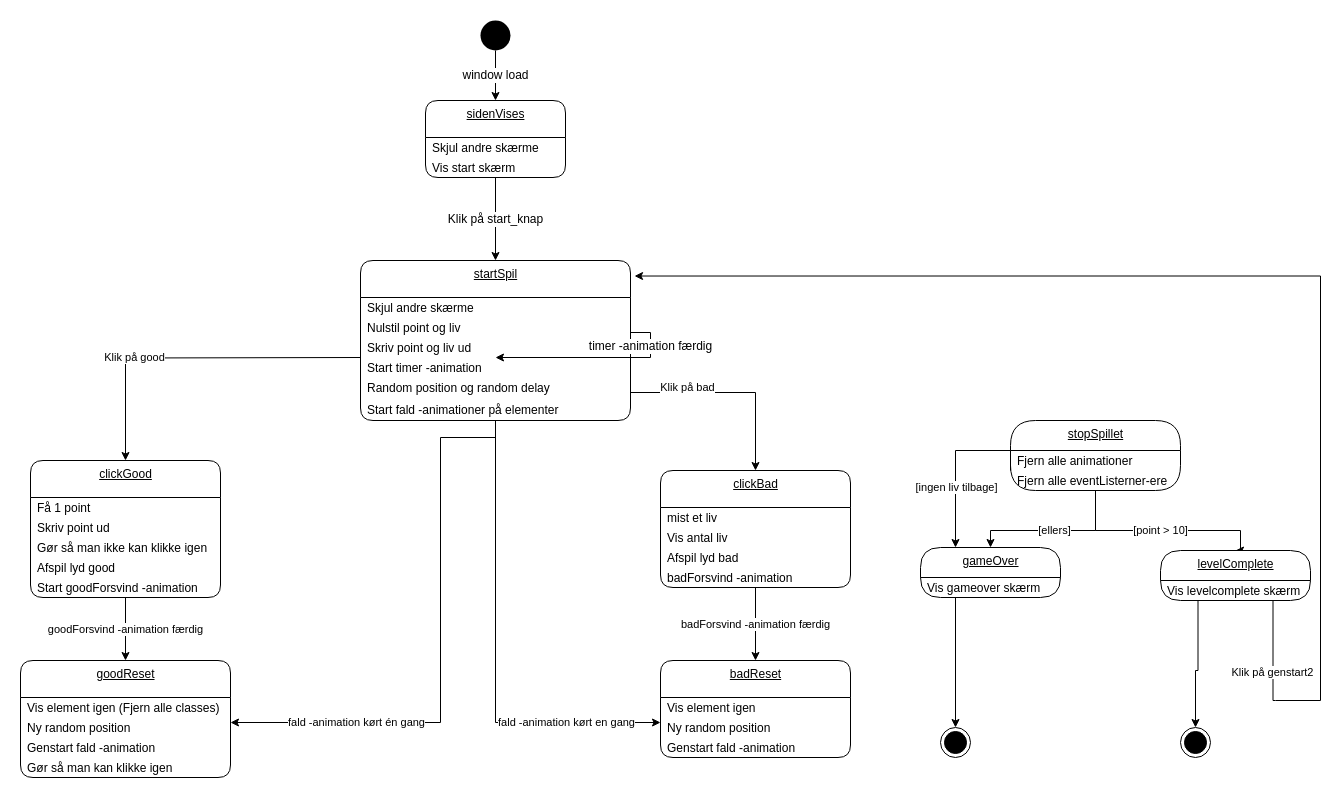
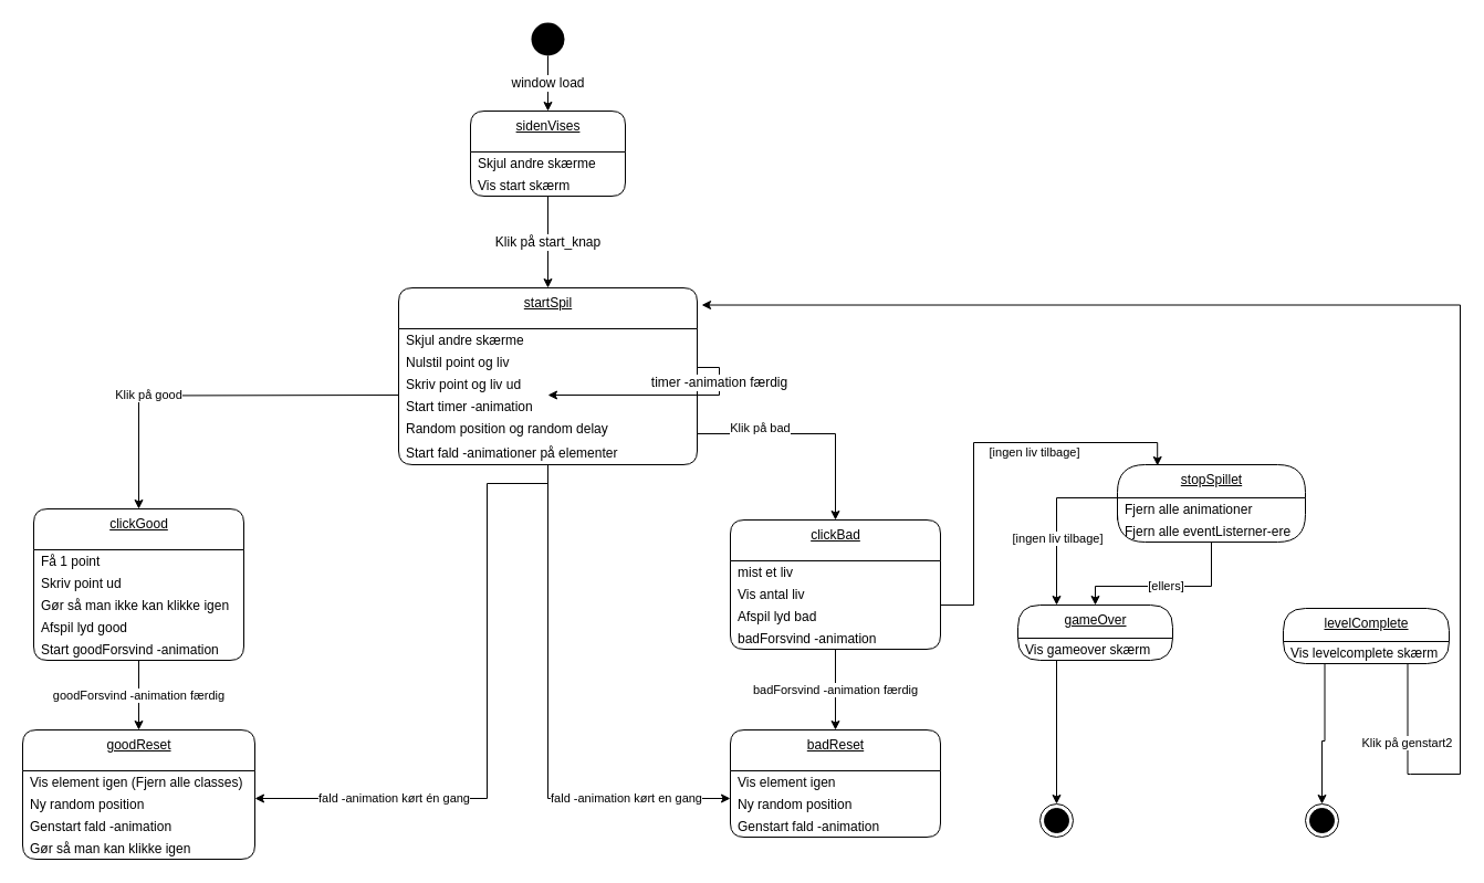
  <mxCell id="0" />
  <mxCell id="1" parent="0" />
  <mxCell id="2" value="&lt;span style=&quot;font-size: 12px&quot;&gt;window load&lt;/span&gt;" style="edgeStyle=orthogonalEdgeStyle;rounded=0;orthogonalLoop=1;jettySize=auto;html=1;exitX=0.5;exitY=1;exitDx=0;exitDy=0;entryX=0.5;entryY=0;entryDx=0;entryDy=0;" parent="1" source="3" target="18" edge="1"><mxGeometry relative="1" as="geometry"><mxPoint x="280" y="100" as="targetPoint" /></mxGeometry></mxCell>
  <mxCell id="3" value="" style="ellipse;fillColor=#000000;strokeColor=none;" parent="1" vertex="1"><mxGeometry x="480" width="30" height="30" as="geometry" y="20" /></mxCell>
  <mxCell id="4" value="startSpil" style="swimlane;fontStyle=4;align=center;verticalAlign=top;childLayout=stackLayout;horizontal=1;startSize=37;horizontalStack=0;resizeParent=1;resizeParentMax=0;resizeLast=0;collapsible=0;marginBottom=0;html=1;rounded=1;absoluteArcSize=1;arcSize=25;" parent="1" vertex="1"><mxGeometry x="360" y="260" width="270" height="160" as="geometry" /></mxCell>
  <mxCell id="5" value="Skjul andre skærme" style="fillColor=none;strokeColor=none;align=left;verticalAlign=middle;spacingLeft=5;" parent="4" vertex="1"><mxGeometry y="37" width="270" height="20" as="geometry" /></mxCell>
  <mxCell id="6" value="Nulstil point og liv" style="fillColor=none;strokeColor=none;align=left;verticalAlign=middle;spacingLeft=5;" parent="4" vertex="1"><mxGeometry y="57" width="270" height="20" as="geometry" /></mxCell>
  <mxCell id="7" value="Skriv point og liv ud" style="fillColor=none;strokeColor=none;align=left;verticalAlign=middle;spacingLeft=5;" parent="4" vertex="1"><mxGeometry y="77" width="270" height="20" as="geometry" /></mxCell>
  <mxCell id="8" value="Start timer -animation" style="fillColor=none;strokeColor=none;align=left;verticalAlign=middle;spacingLeft=5;" parent="4" vertex="1"><mxGeometry y="97" width="270" height="20" as="geometry" /></mxCell>
  <mxCell id="9" value="Random position og random delay" style="fillColor=none;strokeColor=none;align=left;verticalAlign=middle;spacingLeft=5;" parent="4" vertex="1"><mxGeometry y="117" width="270" height="20" as="geometry" /></mxCell>
  <mxCell id="10" value="Start fald -animationer på elementer" style="fillColor=none;strokeColor=none;align=left;verticalAlign=middle;spacingLeft=5;" parent="4" vertex="1"><mxGeometry y="137" width="270" height="23" as="geometry" /></mxCell>
  <mxCell id="11" value="&lt;span style=&quot;font-size: 12px&quot;&gt;Klik på start_knap&lt;/span&gt;" style="edgeStyle=orthogonalEdgeStyle;rounded=0;orthogonalLoop=1;jettySize=auto;html=1;exitX=0.5;exitY=1;exitDx=0;exitDy=0;entryX=0.5;entryY=0;entryDx=0;entryDy=0;" parent="1" source="20" target="4" edge="1"><mxGeometry relative="1" as="geometry"><mxPoint x="280" y="177" as="sourcePoint" /></mxGeometry></mxCell>
  <mxCell id="12" value="clickGood" style="swimlane;fontStyle=4;align=center;verticalAlign=top;childLayout=stackLayout;horizontal=1;startSize=37;horizontalStack=0;resizeParent=1;resizeParentMax=0;resizeLast=0;collapsible=0;marginBottom=0;html=1;rounded=1;absoluteArcSize=1;arcSize=25;" parent="1" vertex="1"><mxGeometry x="30" y="460" width="190" height="137" as="geometry" /></mxCell>
  <mxCell id="13" value="Få 1 point" style="fillColor=none;strokeColor=none;align=left;verticalAlign=middle;spacingLeft=5;" parent="12" vertex="1"><mxGeometry y="37" width="190" height="20" as="geometry" /></mxCell>
  <mxCell id="14" value="Skriv point ud" style="fillColor=none;strokeColor=none;align=left;verticalAlign=middle;spacingLeft=5;" parent="12" vertex="1"><mxGeometry y="57" width="190" height="20" as="geometry" /></mxCell>
  <mxCell id="15" value="Gør så man ikke kan klikke igen" style="fillColor=none;strokeColor=none;align=left;verticalAlign=middle;spacingLeft=5;" parent="12" vertex="1"><mxGeometry y="77" width="190" height="20" as="geometry" /></mxCell>
  <mxCell id="16" value="Afspil lyd good" style="fillColor=none;strokeColor=none;align=left;verticalAlign=middle;spacingLeft=5;" parent="12" vertex="1"><mxGeometry y="97" width="190" height="20" as="geometry" /></mxCell>
  <mxCell id="17" value="Start goodForsvind -animation" style="fillColor=none;strokeColor=none;align=left;verticalAlign=middle;spacingLeft=5;" parent="12" vertex="1"><mxGeometry y="117" width="190" height="20" as="geometry" /></mxCell>
  <mxCell id="18" value="sidenVises" style="swimlane;fontStyle=4;align=center;verticalAlign=top;childLayout=stackLayout;horizontal=1;startSize=37;horizontalStack=0;resizeParent=1;resizeParentMax=0;resizeLast=0;collapsible=0;marginBottom=0;html=1;rounded=1;absoluteArcSize=1;arcSize=25;" parent="1" vertex="1"><mxGeometry x="425" y="100" width="140" height="77" as="geometry" /></mxCell>
  <mxCell id="19" value="Skjul andre skærme" style="fillColor=none;strokeColor=none;align=left;verticalAlign=middle;spacingLeft=5;" parent="18" vertex="1"><mxGeometry y="37" width="140" height="20" as="geometry" /></mxCell>
  <mxCell id="20" value="Vis start skærm" style="fillColor=none;strokeColor=none;align=left;verticalAlign=middle;spacingLeft=5;" parent="18" vertex="1"><mxGeometry y="57" width="140" height="20" as="geometry" /></mxCell>
  <mxCell id="21" value="goodReset" style="swimlane;fontStyle=4;align=center;verticalAlign=top;childLayout=stackLayout;horizontal=1;startSize=37;horizontalStack=0;resizeParent=1;resizeParentMax=0;resizeLast=0;collapsible=0;marginBottom=0;html=1;rounded=1;absoluteArcSize=1;arcSize=25;" parent="1" vertex="1"><mxGeometry y="660" width="210" height="117" as="geometry" x="20" /></mxCell>
  <mxCell id="22" value="Vis element igen (Fjern alle classes)" style="fillColor=none;strokeColor=none;align=left;verticalAlign=middle;spacingLeft=5;" parent="21" vertex="1"><mxGeometry y="37" width="210" height="20" as="geometry" /></mxCell>
  <mxCell id="23" value="Ny random position" style="fillColor=none;strokeColor=none;align=left;verticalAlign=middle;spacingLeft=5;" parent="21" vertex="1"><mxGeometry y="57" width="210" height="20" as="geometry" /></mxCell>
  <mxCell id="24" value="Genstart fald -animation" style="fillColor=none;strokeColor=none;align=left;verticalAlign=middle;spacingLeft=5;" parent="21" vertex="1"><mxGeometry y="77" width="210" height="20" as="geometry" /></mxCell>
  <mxCell id="25" value="Gør så man kan klikke igen" style="fillColor=none;strokeColor=none;align=left;verticalAlign=middle;spacingLeft=5;" vertex="1" parent="21"><mxGeometry y="97" width="210" height="20" as="geometry" /></mxCell>
  <mxCell id="26" value="goodForsvind -animation færdig" style="edgeStyle=orthogonalEdgeStyle;rounded=0;orthogonalLoop=1;jettySize=auto;html=1;exitX=0.5;exitY=1;exitDx=0;exitDy=0;entryX=0.5;entryY=0;entryDx=0;entryDy=0;" parent="1" source="17" target="21" edge="1"><mxGeometry relative="1" as="geometry" /></mxCell>
  <mxCell id="27" value="Klik på good" style="edgeStyle=orthogonalEdgeStyle;rounded=0;orthogonalLoop=1;jettySize=auto;html=1;exitX=0;exitY=0;exitDx=0;exitDy=0;entryX=0.5;entryY=0;entryDx=0;entryDy=0;" parent="1" target="12" edge="1"><mxGeometry x="0.334" relative="1" as="geometry"><mxPoint x="-1" as="offset" /><mxPoint x="360" y="357" as="sourcePoint" /></mxGeometry></mxCell>
  <mxCell id="28" value="fald -animation kørt én gang" style="edgeStyle=orthogonalEdgeStyle;rounded=0;orthogonalLoop=1;jettySize=auto;html=1;exitX=0.5;exitY=1;exitDx=0;exitDy=0;entryX=1;entryY=0.25;entryDx=0;entryDy=0;" parent="1" source="10" target="23" edge="1"><mxGeometry x="0.556" relative="1" as="geometry"><Array as="points"><mxPoint x="440" y="437" /><mxPoint x="440" y="722" /></Array><mxPoint as="offset" /></mxGeometry></mxCell>
  <mxCell id="29" value="clickBad" style="swimlane;fontStyle=4;align=center;verticalAlign=top;childLayout=stackLayout;horizontal=1;startSize=37;horizontalStack=0;resizeParent=1;resizeParentMax=0;resizeLast=0;collapsible=0;marginBottom=0;html=1;rounded=1;absoluteArcSize=1;arcSize=25;" parent="1" vertex="1"><mxGeometry x="660" y="470" width="190" height="117" as="geometry" /></mxCell>
  <mxCell id="30" value="mist et liv" style="fillColor=none;strokeColor=none;align=left;verticalAlign=middle;spacingLeft=5;" parent="29" vertex="1"><mxGeometry y="37" width="190" height="20" as="geometry" /></mxCell>
  <mxCell id="31" value="Vis antal liv" style="fillColor=none;strokeColor=none;align=left;verticalAlign=middle;spacingLeft=5;" parent="29" vertex="1"><mxGeometry y="57" width="190" height="20" as="geometry" /></mxCell>
  <mxCell id="32" value="Afspil lyd bad" style="fillColor=none;strokeColor=none;align=left;verticalAlign=middle;spacingLeft=5;" parent="29" vertex="1"><mxGeometry y="77" width="190" height="20" as="geometry" /></mxCell>
  <mxCell id="33" value="badForsvind -animation" style="fillColor=none;strokeColor=none;align=left;verticalAlign=middle;spacingLeft=5;" parent="29" vertex="1"><mxGeometry y="97" width="190" height="20" as="geometry" /></mxCell>
  <mxCell id="34" value="badReset" style="swimlane;fontStyle=4;align=center;verticalAlign=top;childLayout=stackLayout;horizontal=1;startSize=37;horizontalStack=0;resizeParent=1;resizeParentMax=0;resizeLast=0;collapsible=0;marginBottom=0;html=1;rounded=1;absoluteArcSize=1;arcSize=25;" parent="1" vertex="1"><mxGeometry x="660" y="660" width="190" height="97" as="geometry" /></mxCell>
  <mxCell id="35" value="Vis element igen" style="fillColor=none;strokeColor=none;align=left;verticalAlign=middle;spacingLeft=5;" parent="34" vertex="1"><mxGeometry y="37" width="190" height="20" as="geometry" /></mxCell>
  <mxCell id="36" value="Ny random position" style="fillColor=none;strokeColor=none;align=left;verticalAlign=middle;spacingLeft=5;" parent="34" vertex="1"><mxGeometry y="57" width="190" height="20" as="geometry" /></mxCell>
  <mxCell id="37" value="Genstart fald -animation" style="fillColor=none;strokeColor=none;align=left;verticalAlign=middle;spacingLeft=5;" parent="34" vertex="1"><mxGeometry y="77" width="190" height="20" as="geometry" /></mxCell>
  <mxCell id="38" value="badForsvind -animation færdig" style="edgeStyle=orthogonalEdgeStyle;rounded=0;orthogonalLoop=1;jettySize=auto;html=1;exitX=0.5;exitY=1;exitDx=0;exitDy=0;entryX=0.5;entryY=0;entryDx=0;entryDy=0;" parent="1" source="33" target="34" edge="1"><mxGeometry relative="1" as="geometry" /></mxCell>
  <mxCell id="39" value="Klik på bad" style="edgeStyle=orthogonalEdgeStyle;rounded=0;orthogonalLoop=1;jettySize=auto;html=1;exitX=1;exitY=0.75;exitDx=0;exitDy=0;entryX=0.5;entryY=0;entryDx=0;entryDy=0;" parent="1" source="9" target="29" edge="1"><mxGeometry x="-0.437" y="5" relative="1" as="geometry"><mxPoint as="offset" /></mxGeometry></mxCell>
  <mxCell id="40" value="fald -animation kørt en gang" style="edgeStyle=orthogonalEdgeStyle;rounded=0;orthogonalLoop=1;jettySize=auto;html=1;exitX=0.5;exitY=1;exitDx=0;exitDy=0;entryX=0;entryY=0.25;entryDx=0;entryDy=0;" parent="1" source="10" edge="1"><mxGeometry x="0.599" relative="1" as="geometry"><mxPoint x="514.17" y="457.26" as="sourcePoint" /><mxPoint x="660" y="722" as="targetPoint" /><Array as="points"><mxPoint x="495" y="722" /></Array><mxPoint as="offset" /></mxGeometry></mxCell>
  <mxCell id="41" value="&lt;span style=&quot;font-size: 12px&quot;&gt;timer -animation færdig&lt;/span&gt;" style="edgeStyle=orthogonalEdgeStyle;rounded=0;orthogonalLoop=1;jettySize=auto;html=1;exitX=1;exitY=0.75;exitDx=0;exitDy=0;" parent="1" source="6" target="7" edge="1"><mxGeometry x="-0.665" relative="1" as="geometry"><mxPoint x="760" y="140" as="sourcePoint" /><mxPoint x="785" y="107" as="targetPoint" /><mxPoint as="offset" /></mxGeometry></mxCell>
  <mxCell id="42" value="stopSpillet" style="swimlane;fontStyle=4;align=center;verticalAlign=top;childLayout=stackLayout;horizontal=1;startSize=30;horizontalStack=0;resizeParent=1;resizeParentMax=0;resizeLast=0;collapsible=0;marginBottom=0;html=1;rounded=1;absoluteArcSize=1;arcSize=50;" parent="1" vertex="1"><mxGeometry x="1010" y="420" width="170" height="70" as="geometry" /></mxCell>
  <mxCell id="43" value="Fjern alle animationer" style="fillColor=none;strokeColor=none;align=left;verticalAlign=middle;spacingLeft=5;" parent="42" vertex="1"><mxGeometry y="30" width="170" height="20" as="geometry" /></mxCell>
  <mxCell id="44" value="Fjern alle eventListerner-ere" style="fillColor=none;strokeColor=none;align=left;verticalAlign=middle;spacingLeft=5;" parent="42" vertex="1"><mxGeometry y="50" width="170" height="20" as="geometry" /></mxCell>
- <mxCell id="45" value="[point &amp;gt; 10]" style="edgeStyle=orthogonalEdgeStyle;rounded=0;orthogonalLoop=1;jettySize=auto;html=1;exitX=0.5;exitY=1;exitDx=0;exitDy=0;entryX=0.5;entryY=0;entryDx=0;entryDy=0;" parent="1" source="44" target="46" edge="1"><mxGeometry relative="1" as="geometry"><mxPoint x="1080" y="540" as="targetPoint" /><Array as="points"><mxPoint x="1095" y="530" /><mxPoint x="1240" y="530" /></Array></mxGeometry></mxCell>
  <mxCell id="46" value="levelComplete" style="swimlane;fontStyle=4;align=center;verticalAlign=top;childLayout=stackLayout;horizontal=1;startSize=30;horizontalStack=0;resizeParent=1;resizeParentMax=0;resizeLast=0;collapsible=0;marginBottom=0;html=1;rounded=1;absoluteArcSize=1;arcSize=92;" parent="1" vertex="1"><mxGeometry x="1160" y="550" width="150" height="50" as="geometry" /></mxCell>
  <mxCell id="47" value="Vis levelcomplete skærm" style="fillColor=none;strokeColor=none;align=left;verticalAlign=middle;spacingLeft=5;" parent="46" vertex="1"><mxGeometry y="30" width="150" height="20" as="geometry" /></mxCell>
  <mxCell id="48" style="edgeStyle=orthogonalEdgeStyle;rounded=0;orthogonalLoop=1;jettySize=auto;html=1;exitX=0.25;exitY=1;exitDx=0;exitDy=0;entryX=0.5;entryY=0;entryDx=0;entryDy=0;" parent="1" source="47" target="55" edge="1"><mxGeometry relative="1" as="geometry"><mxPoint x="1205" y="640" as="targetPoint" /><Array as="points"><mxPoint x="1198" y="670" /><mxPoint x="1195" y="670" /></Array></mxGeometry></mxCell>
  <mxCell id="49" value="gameOver" style="swimlane;fontStyle=4;align=center;verticalAlign=top;childLayout=stackLayout;horizontal=1;startSize=30;horizontalStack=0;resizeParent=1;resizeParentMax=0;resizeLast=0;collapsible=0;marginBottom=0;html=1;rounded=1;absoluteArcSize=1;arcSize=92;" parent="1" vertex="1"><mxGeometry x="920" y="547" width="140" height="50" as="geometry" /></mxCell>
  <mxCell id="50" value="Vis gameover skærm" style="fillColor=none;strokeColor=none;align=left;verticalAlign=middle;spacingLeft=5;" parent="49" vertex="1"><mxGeometry y="30" width="140" height="20" as="geometry" /></mxCell>
  <mxCell id="51" value="[ellers]" style="edgeStyle=orthogonalEdgeStyle;rounded=0;orthogonalLoop=1;jettySize=auto;html=1;exitX=0.5;exitY=1;exitDx=0;exitDy=0;entryX=0.5;entryY=0;entryDx=0;entryDy=0;" parent="1" source="44" target="49" edge="1"><mxGeometry relative="1" as="geometry"><mxPoint x="994" y="550" as="targetPoint" /><Array as="points"><mxPoint x="1095" y="530" /><mxPoint x="990" y="530" /></Array></mxGeometry></mxCell>
  <mxCell id="52" style="edgeStyle=orthogonalEdgeStyle;rounded=0;orthogonalLoop=1;jettySize=auto;html=1;exitX=0;exitY=0;exitDx=0;exitDy=0;entryX=0.25;entryY=0;entryDx=0;entryDy=0;" parent="1" source="44" target="49" edge="1"><mxGeometry relative="1" as="geometry"><mxPoint x="959" y="550" as="targetPoint" /></mxGeometry></mxCell>
  <mxCell id="53" value="[ingen liv tilbage]" style="edgeLabel;html=1;align=center;verticalAlign=middle;resizable=0;points=[];" parent="52" vertex="1" connectable="0"><mxGeometry x="0.285" relative="1" as="geometry"><mxPoint as="offset" /></mxGeometry></mxCell>
  <mxCell id="54" value="" style="ellipse;html=1;shape=endState;fillColor=#000000;strokeColor=#000000;" parent="1" vertex="1"><mxGeometry x="940" y="727" width="30" height="30" as="geometry" /></mxCell>
  <mxCell id="55" value="" style="ellipse;html=1;shape=endState;fillColor=#000000;strokeColor=#000000;" parent="1" vertex="1"><mxGeometry x="1180" y="727" width="30" height="30" as="geometry" /></mxCell>
  <mxCell id="56" value="Klik på genstart2" style="edgeStyle=orthogonalEdgeStyle;rounded=0;orthogonalLoop=1;jettySize=auto;html=1;exitX=0.75;exitY=1;exitDx=0;exitDy=0;entryX=1.015;entryY=0.097;entryDx=0;entryDy=0;entryPerimeter=0;" parent="1" source="47" target="4" edge="1"><mxGeometry x="-0.885" relative="1" as="geometry"><mxPoint x="1275" y="800" as="targetPoint" /><Array as="points"><mxPoint x="1275" y="700" /><mxPoint x="1320" y="700" /><mxPoint x="1320" y="279" /></Array><mxPoint x="-1" as="offset" /></mxGeometry></mxCell>
  <mxCell id="57" style="edgeStyle=orthogonalEdgeStyle;rounded=0;orthogonalLoop=1;jettySize=auto;html=1;exitX=0.25;exitY=1;exitDx=0;exitDy=0;entryX=0.5;entryY=0;entryDx=0;entryDy=0;" parent="1" source="50" target="54" edge="1"><mxGeometry relative="1" as="geometry" /></mxCell>
+ <mxCell id="58" style="edgeStyle=orthogonalEdgeStyle;rounded=0;orthogonalLoop=1;jettySize=auto;html=1;exitX=1;exitY=0.5;exitDx=0;exitDy=0;entryX=0.213;entryY=0.014;entryDx=0;entryDy=0;entryPerimeter=0;" parent="1" source="30" target="42" edge="1"><mxGeometry relative="1" as="geometry"><Array as="points"><mxPoint x="880" y="547" /><mxPoint x="880" y="400" /><mxPoint x="1046" y="400" /></Array></mxGeometry></mxCell>
+ <mxCell id="59" value="[ingen liv tilbage]" style="edgeLabel;html=1;align=center;verticalAlign=middle;resizable=0;points=[];" parent="58" vertex="1" connectable="0"><mxGeometry x="-0.001" y="1" relative="1" as="geometry"><mxPoint x="55" y="-2" as="offset" /></mxGeometry></mxCell>
